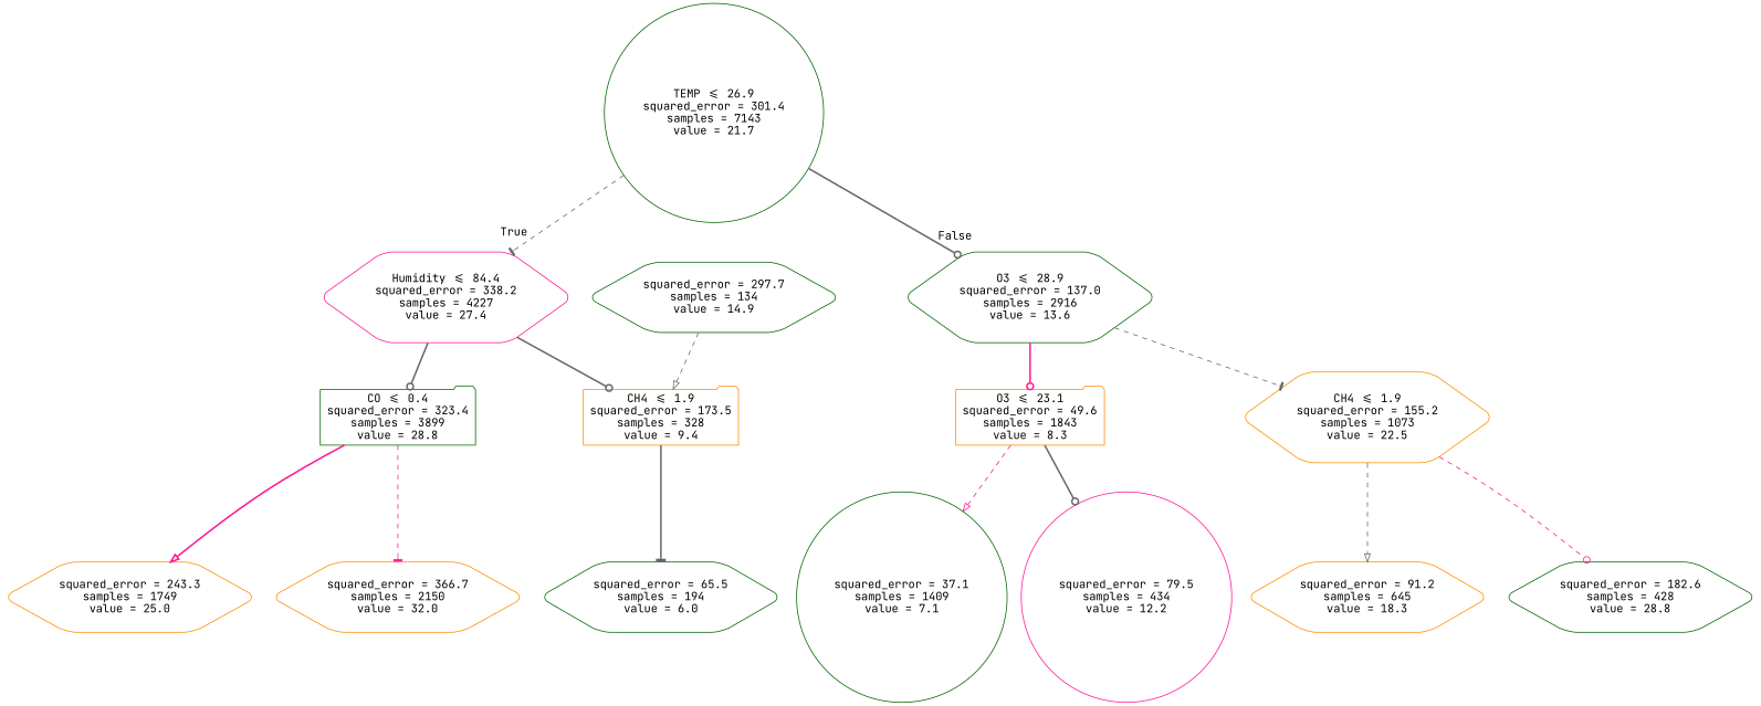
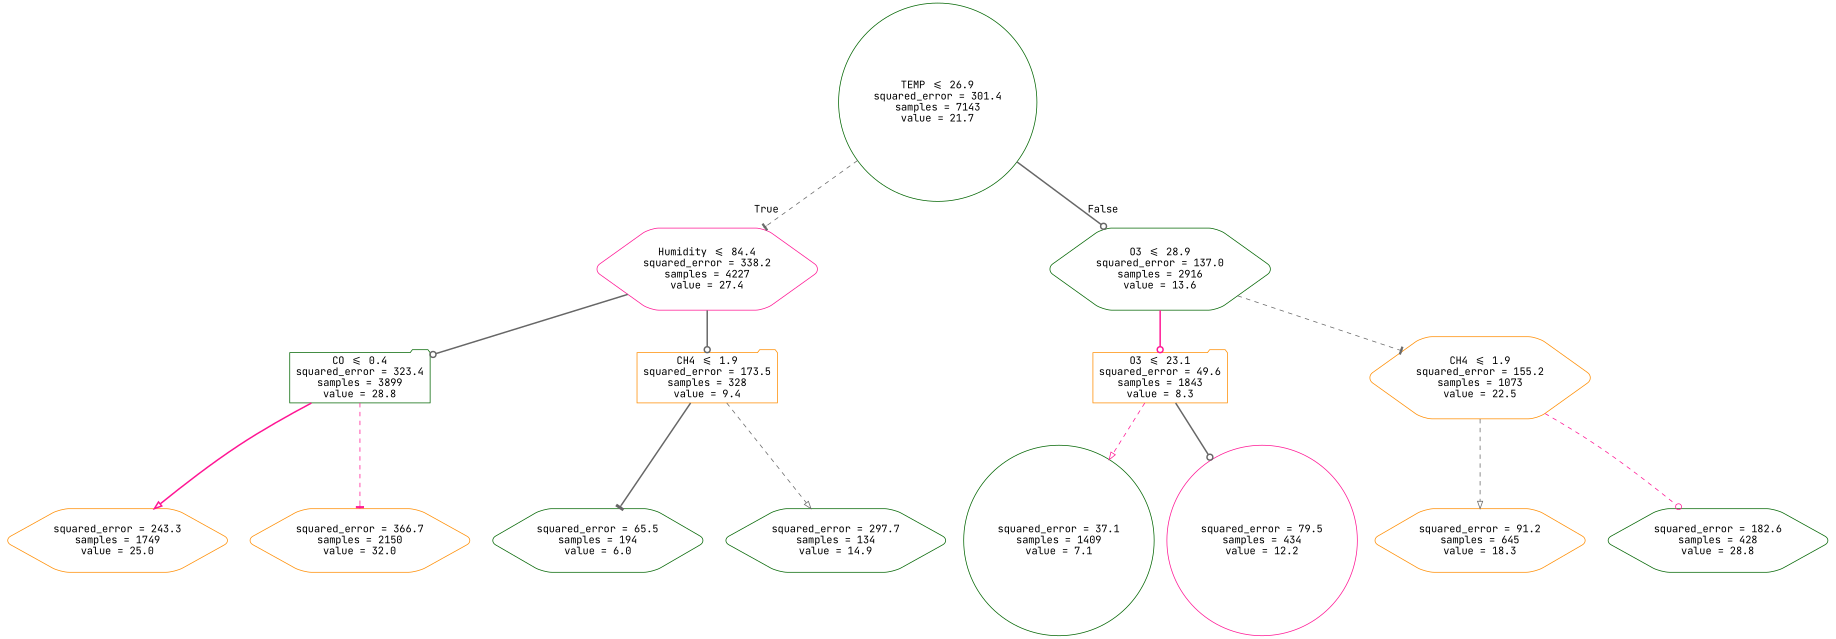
  digraph {
    fontname="JetBrains Mono"
    node [color=darkgreen fontname="JetBrains Mono" shape=hexagon style=rounded]
    edge [arrowhead=odot color=gray40 fontname="JetBrains Mono" style=dashed]
    n1 [label="TEMP <= 26.9\nsquared_error = 301.4\nsamples = 7143\nvalue = 21.7" shape=circle]
    n2 [color=deeppink label="Humidity <= 84.4\nsquared_error = 338.2\nsamples = 4227\nvalue = 27.4"]
    n3 [label="O3 <= 28.9\nsquared_error = 137.0\nsamples = 2916\nvalue = 13.6"]
    n4 [label="CO <= 0.4\nsquared_error = 323.4\nsamples = 3899\nvalue = 28.8" shape=folder]
    n5 [color=darkorange label="CH4 <= 1.9\nsquared_error = 173.5\nsamples = 328\nvalue = 9.4" shape=folder]
    n6 [color=darkorange label="O3 <= 23.1\nsquared_error = 49.6\nsamples = 1843\nvalue = 8.3" shape=folder]
    n7 [color=darkorange label="CH4 <= 1.9\nsquared_error = 155.2\nsamples = 1073\nvalue = 22.5"]
    n8 [color=darkorange label="squared_error = 243.3\nsamples = 1749\nvalue = 25.0"]
    n9 [color=darkorange label="squared_error = 366.7\nsamples = 2150\nvalue = 32.0"]
    n10 [label="squared_error = 65.5\nsamples = 194\nvalue = 6.0"]
    n11 [label="squared_error = 297.7\nsamples = 134\nvalue = 14.9"]
    n12 [label="squared_error = 37.1\nsamples = 1409\nvalue = 7.1" shape=circle]
    n13 [color=deeppink label="squared_error = 79.5\nsamples = 434\nvalue = 12.2" shape=circle]
    n14 [color=darkorange label="squared_error = 91.2\nsamples = 645\nvalue = 18.3"]
    n15 [label="squared_error = 182.6\nsamples = 428\nvalue = 28.8"]
    n1 -> n2 [arrowhead=tee headlabel=True labelangle=45 labeldistance=2.5]
    n1 -> n3 [headlabel=False labelangle=-45 labeldistance=2.5 style=bold]
    n2 -> n4 [style=bold]
    n2 -> n5 [style=bold]
    n3 -> n6 [color=deeppink style=bold]
    n3 -> n7 [arrowhead=tee]
    n4 -> n8 [arrowhead=onormal color=deeppink style=bold]
    n4 -> n9 [arrowhead=tee color=deeppink]
    n5 -> n10 [arrowhead=tee style=bold]
-   n11 -> n5 [arrowhead=onormal]
+   n5 -> n11 [arrowhead=onormal]
    n6 -> n12 [arrowhead=onormal color=deeppink]
    n6 -> n13 [style=bold]
    n7 -> n14 [arrowhead=onormal]
    n7 -> n15 [color=deeppink]
  }
